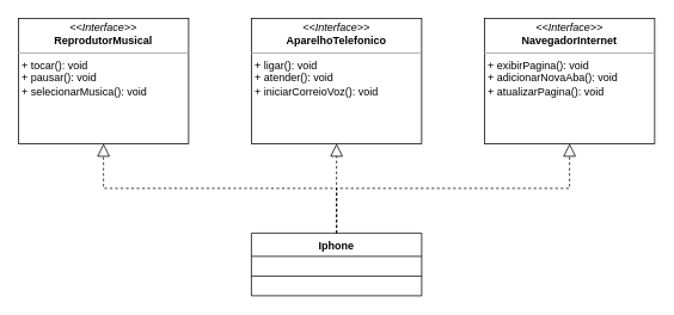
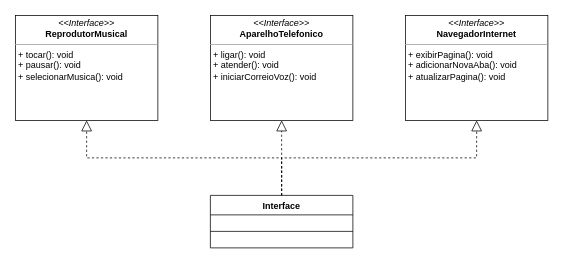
  <mxCell id="0" />
  <mxCell id="1" parent="0" />
  <mxCell id="2" value="&lt;p style=&quot;margin:0px;margin-top:4px;text-align:center;&quot;&gt;&lt;i&gt;&amp;lt;&amp;lt;Interface&amp;gt;&amp;gt;&lt;/i&gt;&lt;br&gt;&lt;b&gt;ReprodutorMusical&lt;/b&gt;&lt;/p&gt;&lt;hr size=&quot;1&quot;&gt;&lt;p style=&quot;margin:0px;margin-left:4px;&quot;&gt;+ tocar(): void&lt;/p&gt;&lt;p style=&quot;margin:0px;margin-left:4px;&quot;&gt;+ pausar(): void&lt;/p&gt;&lt;p style=&quot;margin:0px;margin-left:4px;&quot;&gt;+ selecionarMusica(): void&lt;/p&gt;" style="verticalAlign=top;align=left;overflow=fill;fontSize=12;fontFamily=Helvetica;html=1;" vertex="1" parent="1"><mxGeometry x="20" y="20" width="190" height="140" as="geometry" /></mxCell>
  <mxCell id="3" value="&lt;p style=&quot;margin:0px;margin-top:4px;text-align:center;&quot;&gt;&lt;i&gt;&amp;lt;&amp;lt;Interface&amp;gt;&amp;gt;&lt;/i&gt;&lt;br&gt;&lt;b&gt;AparelhoTelefonico&lt;/b&gt;&lt;/p&gt;&lt;hr size=&quot;1&quot;&gt;&lt;p style=&quot;margin:0px;margin-left:4px;&quot;&gt;+ ligar(): void&lt;/p&gt;&lt;p style=&quot;margin:0px;margin-left:4px;&quot;&gt;+ atender(): void&lt;/p&gt;&lt;p style=&quot;margin:0px;margin-left:4px;&quot;&gt;+ iniciarCorreioVoz(): void&lt;/p&gt;" style="verticalAlign=top;align=left;overflow=fill;fontSize=12;fontFamily=Helvetica;html=1;" vertex="1" parent="1"><mxGeometry x="280" y="20" width="190" height="140" as="geometry" /></mxCell>
  <mxCell id="4" value="&lt;p style=&quot;margin:0px;margin-top:4px;text-align:center;&quot;&gt;&lt;i&gt;&amp;lt;&amp;lt;Interface&amp;gt;&amp;gt;&lt;/i&gt;&lt;br&gt;&lt;b&gt;NavegadorInternet&lt;/b&gt;&lt;/p&gt;&lt;hr size=&quot;1&quot;&gt;&lt;p style=&quot;margin:0px;margin-left:4px;&quot;&gt;+ exibirPagina(): void&lt;/p&gt;&lt;p style=&quot;margin:0px;margin-left:4px;&quot;&gt;+ adicionarNovaAba(): void&lt;/p&gt;&lt;p style=&quot;margin:0px;margin-left:4px;&quot;&gt;+ atualizarPagina(): void&lt;/p&gt;" style="verticalAlign=top;align=left;overflow=fill;fontSize=12;fontFamily=Helvetica;html=1;" vertex="1" parent="1"><mxGeometry x="540" y="20" width="190" height="140" as="geometry" /></mxCell>
- <mxCell id="5" value="Iphone" style="swimlane;fontStyle=1;align=center;verticalAlign=top;childLayout=stackLayout;horizontal=1;startSize=26;horizontalStack=0;resizeParent=1;resizeParentMax=0;resizeLast=0;collapsible=1;marginBottom=0;" vertex="1" parent="1"><mxGeometry x="280" y="260" width="190" height="70" as="geometry"><mxRectangle x="350" y="640" width="80" height="30" as="alternateBounds" /></mxGeometry></mxCell>
+ <mxCell id="5" value="Interface" style="swimlane;fontStyle=1;align=center;verticalAlign=top;childLayout=stackLayout;horizontal=1;startSize=26;horizontalStack=0;resizeParent=1;resizeParentMax=0;resizeLast=0;collapsible=1;marginBottom=0;" vertex="1" parent="1"><mxGeometry x="280" y="260" width="190" height="70" as="geometry"><mxRectangle x="350" y="640" width="80" height="30" as="alternateBounds" /></mxGeometry></mxCell>
  <mxCell id="6" value="" style="line;strokeWidth=1;fillColor=none;align=left;verticalAlign=middle;spacingTop=-1;spacingLeft=3;spacingRight=3;rotatable=0;labelPosition=right;points=[];portConstraint=eastwest;strokeColor=inherit;" vertex="1" parent="5"><mxGeometry y="26" width="190" height="44" as="geometry" /></mxCell>
  <mxCell id="7" value="" style="endArrow=block;dashed=1;endFill=0;endSize=12;html=1;rounded=0;elbow=vertical;exitX=0.5;exitY=0;exitDx=0;exitDy=0;entryX=0.5;entryY=1;entryDx=0;entryDy=0;edgeStyle=orthogonalEdgeStyle;" edge="1" parent="1" source="5" target="4"><mxGeometry width="160" relative="1" as="geometry"><mxPoint x="380" y="180" as="sourcePoint" /><mxPoint x="540" y="180" as="targetPoint" /></mxGeometry></mxCell>
  <mxCell id="8" value="" style="endArrow=block;dashed=1;endFill=0;endSize=12;html=1;rounded=0;elbow=vertical;entryX=0.5;entryY=1;entryDx=0;entryDy=0;exitX=0.5;exitY=0;exitDx=0;exitDy=0;" edge="1" parent="1" source="5" target="3"><mxGeometry width="160" relative="1" as="geometry"><mxPoint x="380" y="260" as="sourcePoint" /><mxPoint x="540" y="180" as="targetPoint" /></mxGeometry></mxCell>
  <mxCell id="9" value="" style="endArrow=block;dashed=1;endFill=0;endSize=12;html=1;rounded=0;elbow=vertical;exitX=0.5;exitY=0;exitDx=0;exitDy=0;entryX=0.5;entryY=1;entryDx=0;entryDy=0;edgeStyle=orthogonalEdgeStyle;" edge="1" parent="1" source="5" target="2"><mxGeometry width="160" relative="1" as="geometry"><mxPoint x="380" y="180" as="sourcePoint" /><mxPoint x="540" y="180" as="targetPoint" /></mxGeometry></mxCell>
